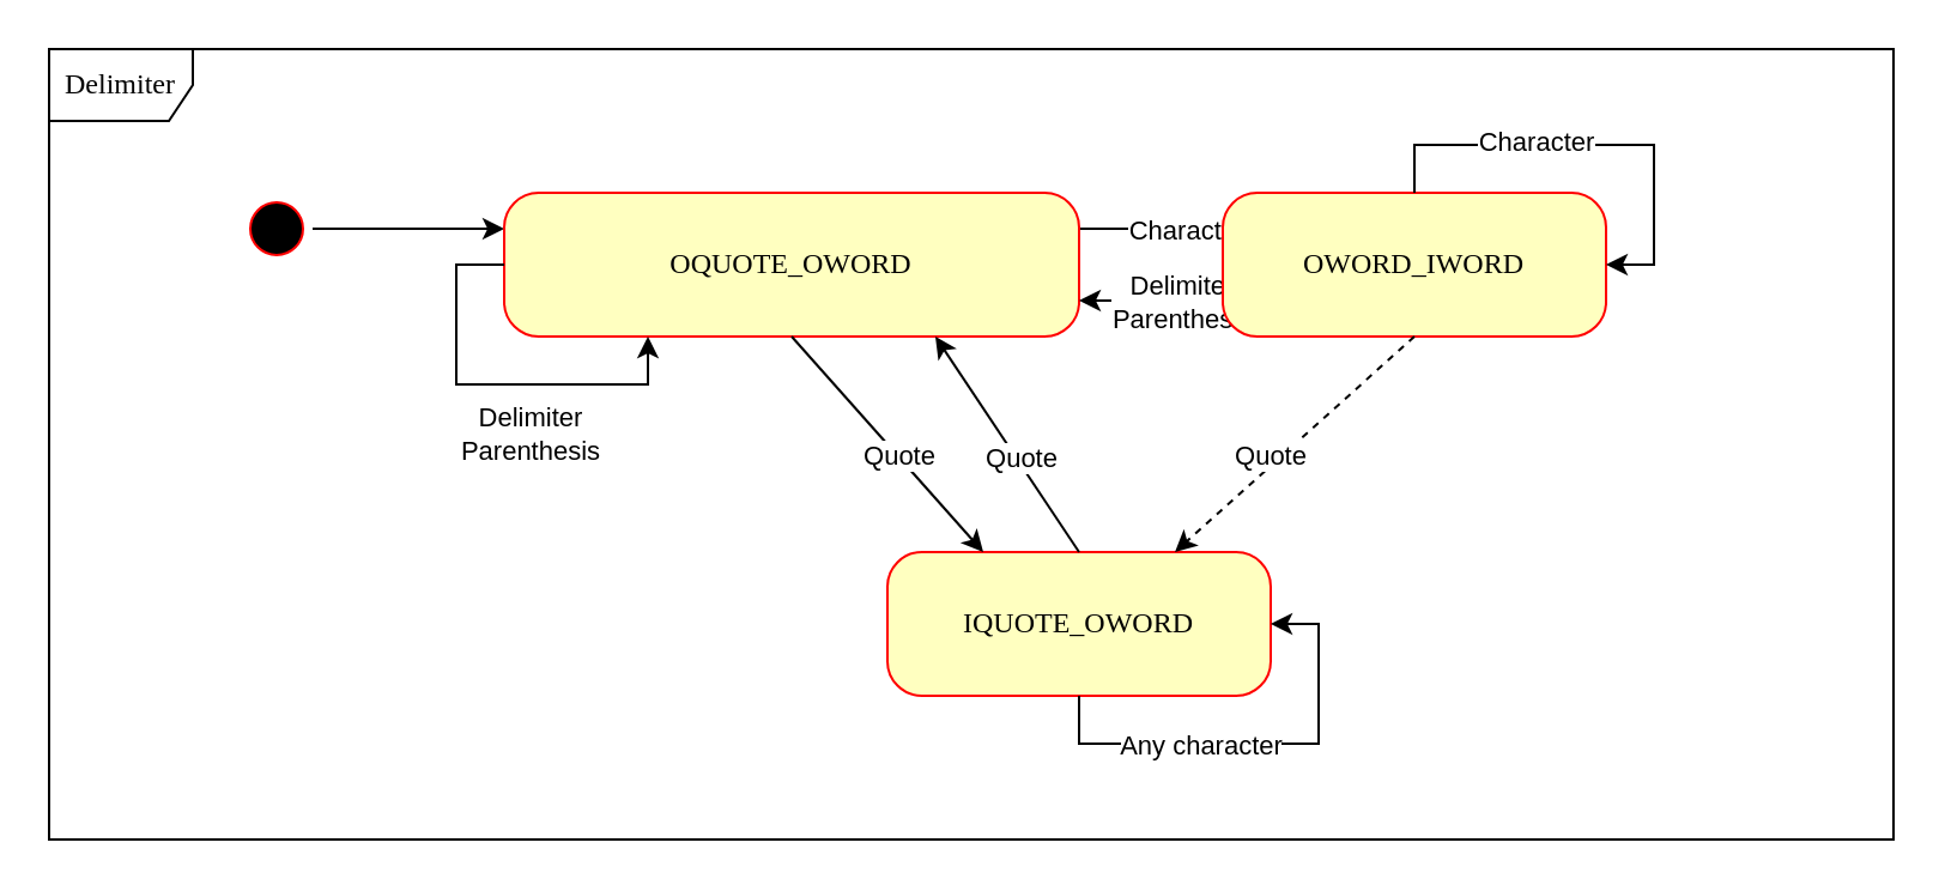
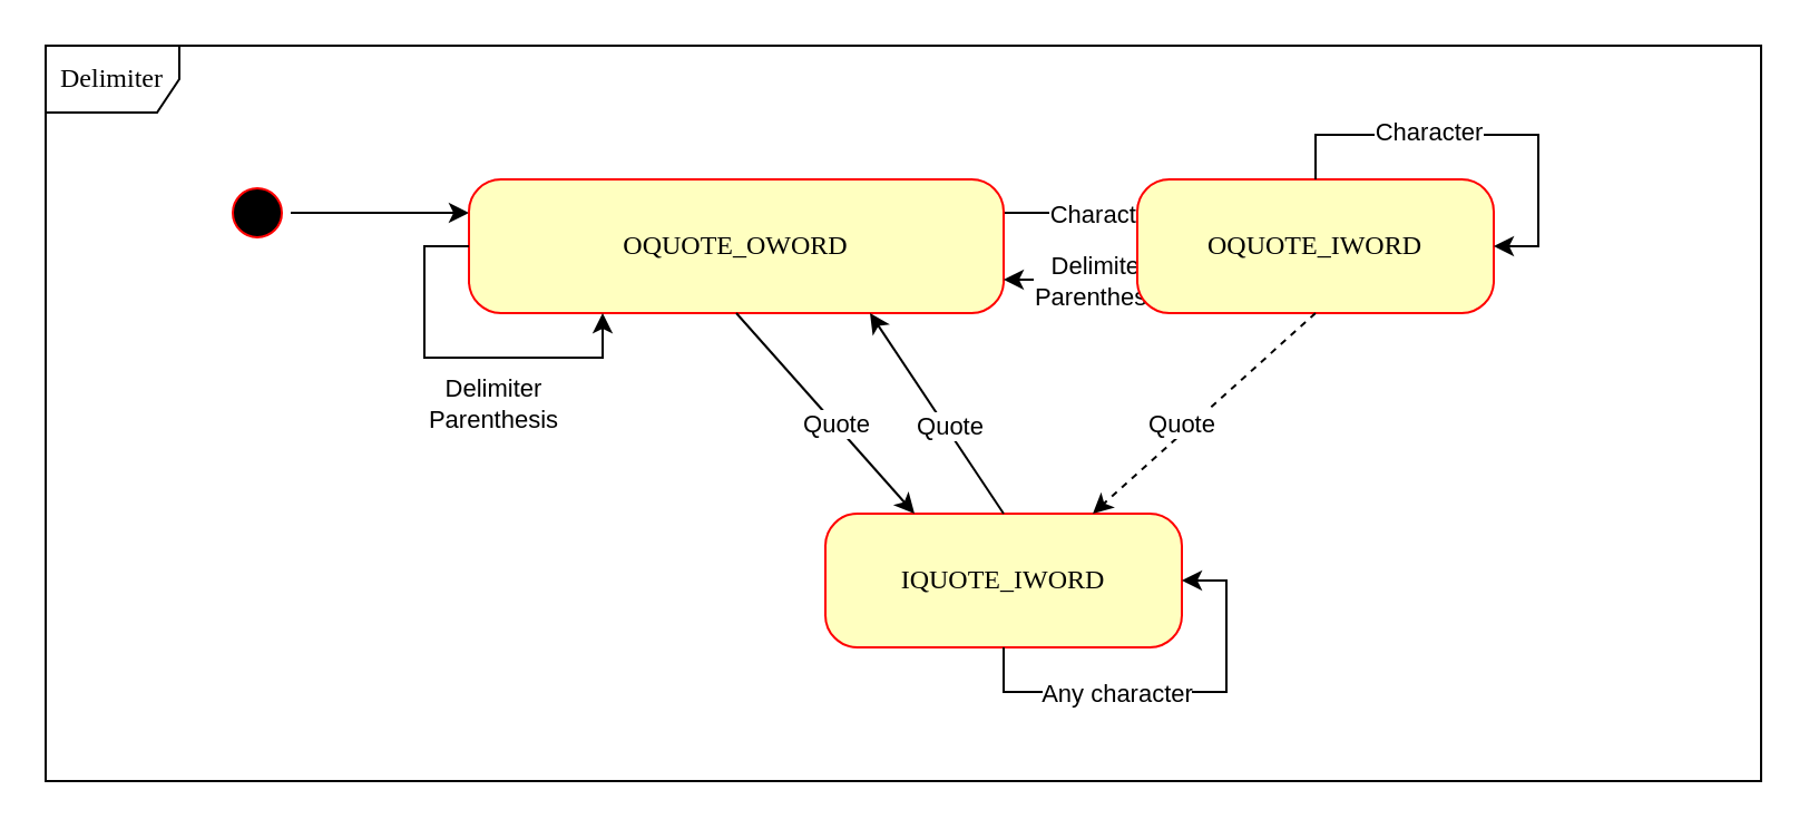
  <mxCell id="0" />
  <mxCell id="1" parent="0" />
  <mxCell id="2" style="edgeStyle=orthogonalEdgeStyle;rounded=0;orthogonalLoop=1;jettySize=auto;html=1;exitX=0.5;exitY=0;exitDx=0;exitDy=0;entryX=0;entryY=0.25;entryDx=0;entryDy=0;" parent="1" source="3" target="7" edge="1"><mxGeometry relative="1" as="geometry" /></mxCell>
  <mxCell id="3" value="" style="ellipse;html=1;shape=startState;fillColor=#000000;strokeColor=#ff0000;rounded=1;shadow=0;comic=0;labelBackgroundColor=none;fontFamily=Verdana;fontSize=12;fontColor=#000000;align=center;direction=south;" parent="1" vertex="1"><mxGeometry x="100" y="80" width="30" height="30" as="geometry" /></mxCell>
  <mxCell id="4" value="Delimiter" style="shape=umlFrame;whiteSpace=wrap;html=1;rounded=1;shadow=0;comic=0;labelBackgroundColor=none;strokeWidth=1;fontFamily=Verdana;fontSize=12;align=center;" parent="1" vertex="1"><mxGeometry x="20" y="20" width="770" height="330" as="geometry" /></mxCell>
  <mxCell id="5" style="edgeStyle=orthogonalEdgeStyle;rounded=0;orthogonalLoop=1;jettySize=auto;html=1;exitX=1;exitY=0.25;exitDx=0;exitDy=0;entryX=0;entryY=0.25;entryDx=0;entryDy=0;" parent="1" source="7" target="10" edge="1"><mxGeometry relative="1" as="geometry" /></mxCell>
  <mxCell id="6" value="Character" style="edgeLabel;html=1;align=center;verticalAlign=middle;resizable=0;points=[];" parent="5" vertex="1" connectable="0"><mxGeometry x="-0.343" y="1" relative="1" as="geometry"><mxPoint x="24" y="1" as="offset" /></mxGeometry></mxCell>
  <mxCell id="7" value="OQUOTE_OWORD" style="rounded=1;whiteSpace=wrap;html=1;arcSize=24;fillColor=#ffffc0;strokeColor=#ff0000;shadow=0;comic=0;labelBackgroundColor=none;fontFamily=Verdana;fontSize=12;fontColor=#000000;align=center;" parent="1" vertex="1"><mxGeometry x="210" y="80" width="240" height="60" as="geometry" /></mxCell>
  <mxCell id="8" style="edgeStyle=orthogonalEdgeStyle;rounded=0;orthogonalLoop=1;jettySize=auto;html=1;exitX=0;exitY=0.75;exitDx=0;exitDy=0;entryX=1;entryY=0.75;entryDx=0;entryDy=0;" parent="1" source="10" target="7" edge="1"><mxGeometry relative="1" as="geometry" /></mxCell>
  <mxCell id="9" value="&lt;div&gt;Delimiter&lt;/div&gt;&lt;div&gt;Parenthesis&lt;/div&gt;" style="edgeLabel;html=1;align=center;verticalAlign=middle;resizable=0;points=[];" parent="8" vertex="1" connectable="0"><mxGeometry x="0.3" y="-4" relative="1" as="geometry"><mxPoint x="21" y="4" as="offset" /></mxGeometry></mxCell>
- <mxCell id="10" value="OWORD_IWORD" style="rounded=1;whiteSpace=wrap;html=1;arcSize=24;fillColor=#ffffc0;strokeColor=#ff0000;shadow=0;comic=0;labelBackgroundColor=none;fontFamily=Verdana;fontSize=12;fontColor=#000000;align=center;" parent="1" vertex="1"><mxGeometry x="510" y="80" width="160" height="60" as="geometry" /></mxCell>
- <mxCell id="11" value="IQUOTE_OWORD" style="rounded=1;whiteSpace=wrap;html=1;arcSize=24;fillColor=#ffffc0;strokeColor=#ff0000;shadow=0;comic=0;labelBackgroundColor=none;fontFamily=Verdana;fontSize=12;fontColor=#000000;align=center;" parent="1" vertex="1"><mxGeometry x="370" y="230" width="160" height="60" as="geometry" /></mxCell>
+ <mxCell id="10" value="OQUOTE_IWORD" style="rounded=1;whiteSpace=wrap;html=1;arcSize=24;fillColor=#ffffc0;strokeColor=#ff0000;shadow=0;comic=0;labelBackgroundColor=none;fontFamily=Verdana;fontSize=12;fontColor=#000000;align=center;" parent="1" vertex="1"><mxGeometry x="510" y="80" width="160" height="60" as="geometry" /></mxCell>
+ <mxCell id="11" value="IQUOTE_IWORD" style="rounded=1;whiteSpace=wrap;html=1;arcSize=24;fillColor=#ffffc0;strokeColor=#ff0000;shadow=0;comic=0;labelBackgroundColor=none;fontFamily=Verdana;fontSize=12;fontColor=#000000;align=center;" parent="1" vertex="1"><mxGeometry x="370" y="230" width="160" height="60" as="geometry" /></mxCell>
  <mxCell id="12" style="edgeStyle=orthogonalEdgeStyle;rounded=0;orthogonalLoop=1;jettySize=auto;html=1;exitX=0.5;exitY=0;exitDx=0;exitDy=0;entryX=1;entryY=0.5;entryDx=0;entryDy=0;" parent="1" source="10" target="10" edge="1"><mxGeometry relative="1" as="geometry" /></mxCell>
  <mxCell id="13" value="Character" style="edgeLabel;html=1;align=center;verticalAlign=middle;resizable=0;points=[];" parent="12" vertex="1" connectable="0"><mxGeometry x="-0.579" y="2" relative="1" as="geometry"><mxPoint x="30" as="offset" /></mxGeometry></mxCell>
  <mxCell id="14" style="edgeStyle=orthogonalEdgeStyle;rounded=0;orthogonalLoop=1;jettySize=auto;html=1;exitX=0;exitY=0.5;exitDx=0;exitDy=0;entryX=0.25;entryY=1;entryDx=0;entryDy=0;" parent="1" source="7" target="7" edge="1"><mxGeometry relative="1" as="geometry" /></mxCell>
  <mxCell id="15" value="&lt;div&gt;Delimiter&lt;/div&gt;&lt;div&gt;Parenthesis&lt;/div&gt;" style="edgeLabel;html=1;align=center;verticalAlign=middle;resizable=0;points=[];" parent="1" vertex="1" connectable="0"><mxGeometry x="220" y="180" as="geometry" /></mxCell>
  <mxCell id="16" value="" style="endArrow=classic;html=1;entryX=0.75;entryY=1;entryDx=0;entryDy=0;exitX=0.5;exitY=0;exitDx=0;exitDy=0;" parent="1" source="11" target="7" edge="1"><mxGeometry width="50" height="50" relative="1" as="geometry"><mxPoint x="490" y="340" as="sourcePoint" /><mxPoint x="540" y="290" as="targetPoint" /></mxGeometry></mxCell>
  <mxCell id="17" value="Quote" style="edgeLabel;html=1;align=center;verticalAlign=middle;resizable=0;points=[];" parent="16" vertex="1" connectable="0"><mxGeometry x="-0.168" y="-3" relative="1" as="geometry"><mxPoint x="-2.2" as="offset" /></mxGeometry></mxCell>
  <mxCell id="18" value="" style="endArrow=classic;html=1;exitX=0.5;exitY=1;exitDx=0;exitDy=0;entryX=0.25;entryY=0;entryDx=0;entryDy=0;" parent="1" source="7" target="11" edge="1"><mxGeometry width="50" height="50" relative="1" as="geometry"><mxPoint x="490" y="340" as="sourcePoint" /><mxPoint x="540" y="290" as="targetPoint" /></mxGeometry></mxCell>
  <mxCell id="19" value="Quote" style="edgeLabel;html=1;align=center;verticalAlign=middle;resizable=0;points=[];" parent="18" vertex="1" connectable="0"><mxGeometry x="-0.224" y="-3" relative="1" as="geometry"><mxPoint x="15.4" y="12.8" as="offset" /></mxGeometry></mxCell>
  <mxCell id="20" value="" style="endArrow=classic;html=1;exitX=0.5;exitY=1;exitDx=0;exitDy=0;entryX=0.75;entryY=0;entryDx=0;entryDy=0;dashed=1;" parent="1" source="10" target="11" edge="1"><mxGeometry width="50" height="50" relative="1" as="geometry"><mxPoint x="490" y="340" as="sourcePoint" /><mxPoint x="540" y="290" as="targetPoint" /></mxGeometry></mxCell>
  <mxCell id="21" value="Quote" style="edgeLabel;html=1;align=center;verticalAlign=middle;resizable=0;points=[];" parent="20" vertex="1" connectable="0"><mxGeometry x="-0.219" y="-3" relative="1" as="geometry"><mxPoint x="-18.6" y="16.77" as="offset" /></mxGeometry></mxCell>
  <mxCell id="22" style="edgeStyle=orthogonalEdgeStyle;rounded=0;orthogonalLoop=1;jettySize=auto;html=1;exitX=0.5;exitY=1;exitDx=0;exitDy=0;entryX=1;entryY=0.5;entryDx=0;entryDy=0;" edge="1" parent="1" source="11" target="11"><mxGeometry relative="1" as="geometry" /></mxCell>
  <mxCell id="23" value="Any character" style="edgeLabel;html=1;align=center;verticalAlign=middle;resizable=0;points=[];" vertex="1" connectable="0" parent="22"><mxGeometry x="-0.41" relative="1" as="geometry"><mxPoint x="14" as="offset" /></mxGeometry></mxCell>
